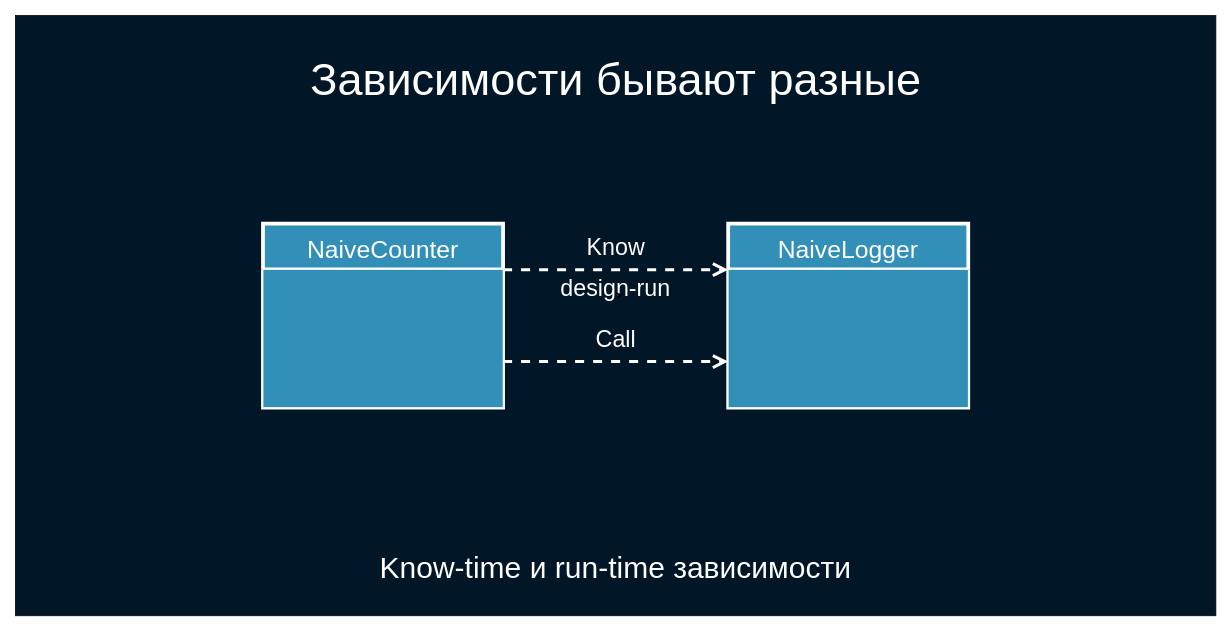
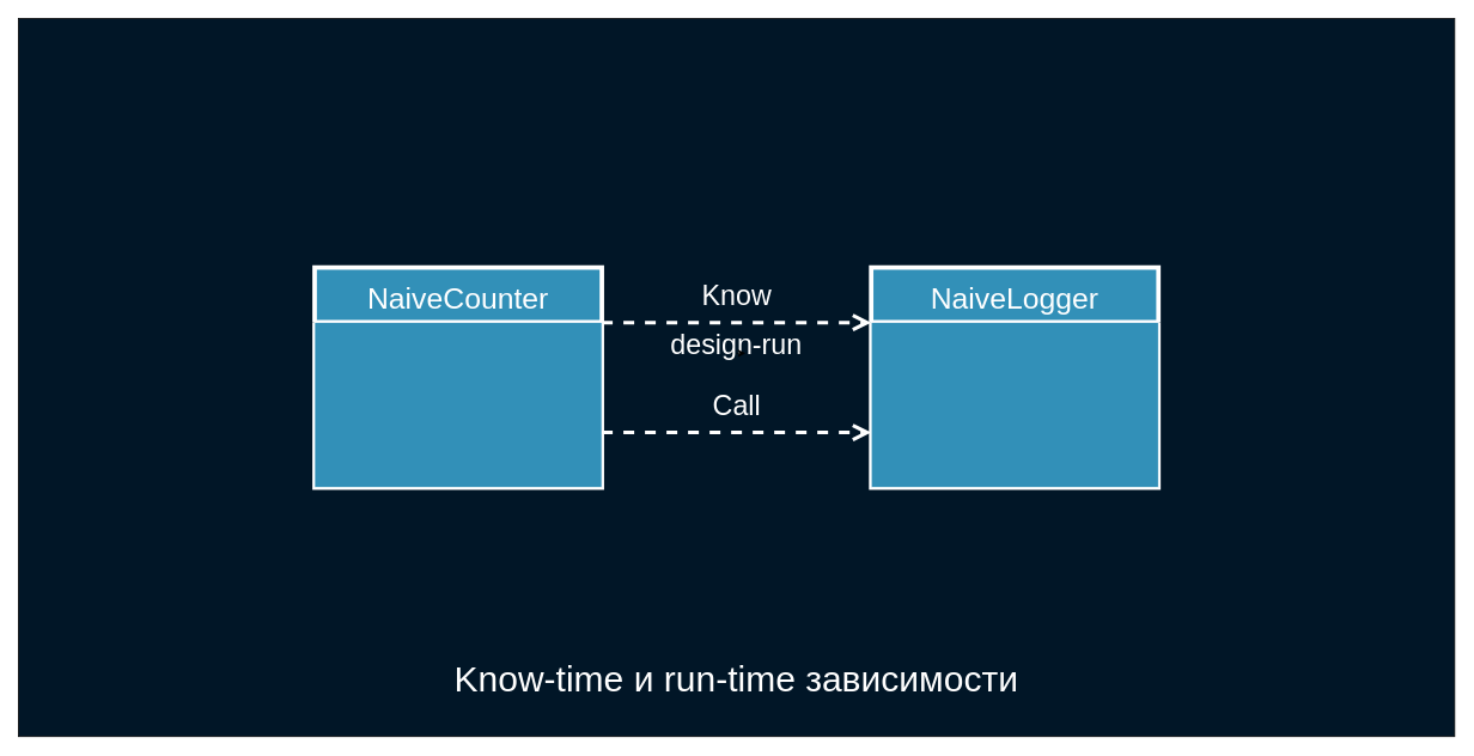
  <mxCell id="0" />
  <mxCell id="1" parent="0" />
  <mxCell id="2" value="" style="rounded=0;whiteSpace=wrap;html=1;fillColor=#011627;fontSize=30;fontColor=#FFFFFF;strokeColor=#000000;" parent="1" vertex="1"><mxGeometry x="20" y="20" width="1600" height="800" as="geometry" /></mxCell>
  <mxCell id="3" value="Know" style="endArrow=open;endSize=12;dashed=1;html=1;fontSize=31;fontColor=#FFFFFF;strokeColor=#FFFFFF;entryX=0;entryY=0.25;entryDx=0;entryDy=0;strokeWidth=4;labelBackgroundColor=none;rounded=0;exitX=1;exitY=0.25;exitDx=0;exitDy=0;" parent="1" source="4" target="6" edge="1"><mxGeometry y="30" width="160" relative="1" as="geometry"><mxPoint x="670" y="370" as="sourcePoint" /><mxPoint x="970" y="370" as="targetPoint" /><Array as="points" /><mxPoint as="offset" /></mxGeometry></mxCell>
  <mxCell id="4" value="NaiveCounter" style="swimlane;fontStyle=0;childLayout=stackLayout;horizontal=1;startSize=61;fillColor=#3290B8;horizontalStack=0;resizeParent=1;resizeParentMax=0;resizeLast=0;collapsible=1;marginBottom=0;strokeColor=#FFFFFF;strokeWidth=5;fontSize=33;fontColor=#FFFFFF;" parent="1" vertex="1"><mxGeometry x="350" y="297.5" width="320" height="245" as="geometry" /></mxCell>
  <mxCell id="5" value="" style="text;strokeColor=#FFFFFF;fillColor=#3290B8;align=left;verticalAlign=top;spacingLeft=4;spacingRight=4;overflow=hidden;rotatable=0;points=[[0,0.5],[1,0.5]];portConstraint=eastwest;strokeWidth=1;" parent="4" vertex="1"><mxGeometry y="61" width="320" height="184" as="geometry" /></mxCell>
  <mxCell id="6" value="NaiveLogger" style="swimlane;fontStyle=0;childLayout=stackLayout;horizontal=1;startSize=61;fillColor=#3290B8;horizontalStack=0;resizeParent=1;resizeParentMax=0;resizeLast=0;collapsible=1;marginBottom=0;strokeColor=#FFFFFF;strokeWidth=5;fontSize=33;fontColor=#FFFFFF;" parent="1" vertex="1"><mxGeometry x="970" y="297.5" width="320" height="245" as="geometry" /></mxCell>
  <mxCell id="7" value="" style="text;strokeColor=#FFFFFF;fillColor=#3290B8;align=left;verticalAlign=top;spacingLeft=4;spacingRight=4;overflow=hidden;rotatable=0;points=[[0,0.5],[1,0.5]];portConstraint=eastwest;strokeWidth=1;" parent="6" vertex="1"><mxGeometry y="61" width="320" height="184" as="geometry" /></mxCell>
  <mxCell id="8" value="design-run" style="text;html=1;strokeColor=none;fillColor=none;align=center;verticalAlign=middle;whiteSpace=wrap;rounded=0;fontSize=31;fontColor=#FFFFFF;" parent="1" vertex="1"><mxGeometry x="725" y="373" width="190" height="20" as="geometry" /></mxCell>
  <mxCell id="9" style="edgeStyle=orthogonalEdgeStyle;rounded=0;orthogonalLoop=1;jettySize=auto;html=1;exitX=0.5;exitY=1;exitDx=0;exitDy=0;entryX=0.553;entryY=0.974;entryDx=0;entryDy=0;entryPerimeter=0;fontSize=33;fontColor=#FFFFFF;" parent="1" source="8" target="8" edge="1"><mxGeometry relative="1" as="geometry" /></mxCell>
- <mxCell id="10" value="Зависимости бывают разные" style="text;html=1;strokeColor=none;fillColor=none;align=center;verticalAlign=middle;whiteSpace=wrap;rounded=0;fontSize=60;fontColor=#FFFFFF;" parent="1" vertex="1"><mxGeometry x="373.75" y="70" width="892.5" height="70" as="geometry" /></mxCell>
  <mxCell id="11" value="Call" style="endArrow=open;endSize=12;dashed=1;html=1;fontSize=31;fontColor=#FFFFFF;strokeColor=#FFFFFF;entryX=0;entryY=0.75;entryDx=0;entryDy=0;strokeWidth=4;labelBackgroundColor=none;rounded=0;exitX=1;exitY=0.75;exitDx=0;exitDy=0;" parent="1" source="4" target="6" edge="1"><mxGeometry y="30" width="160" relative="1" as="geometry"><mxPoint x="670" y="502.5" as="sourcePoint" /><mxPoint x="970" y="502.5" as="targetPoint" /><Array as="points" /><mxPoint as="offset" /></mxGeometry></mxCell>
  <mxCell id="12" value="Know-time и run-time зависимости" style="text;html=1;strokeColor=none;fillColor=none;align=center;verticalAlign=middle;whiteSpace=wrap;rounded=0;fontSize=40;fontColor=#FFFFFF;" parent="1" vertex="1"><mxGeometry x="235" y="720" width="1170" height="70" as="geometry" /></mxCell>
